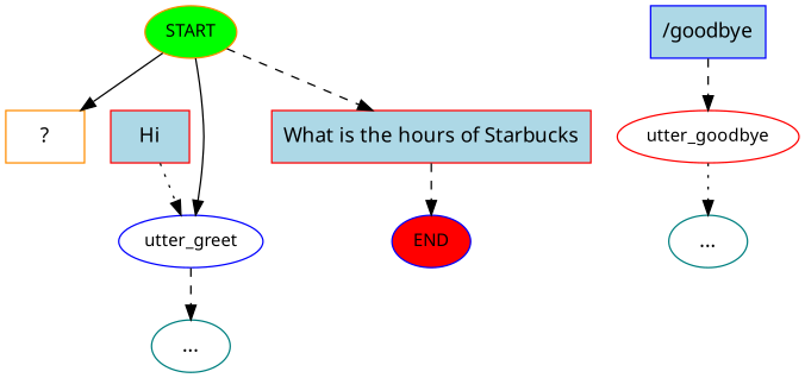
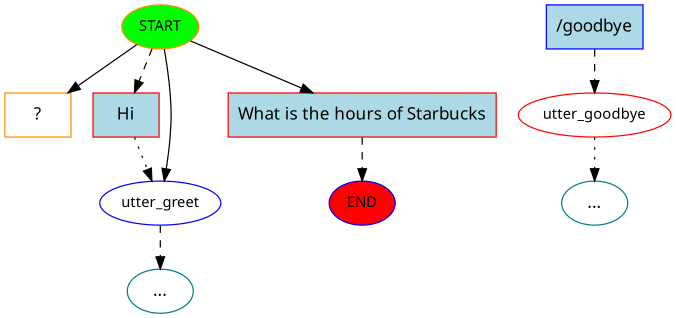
  digraph {
    fontname="Noto Sans"
    node [color=red fontname="Noto Sans"]
    edge [fontname="Noto Sans" style=dashed]
    n1 [color=darkorange fillcolor=green fontsize=12 label=START style=filled]
    n2 [color=darkorange label="  ?  " shape=rect]
    n3 [fillcolor=lightblue label=Hi shape=rect style=filled]
    n4 [fillcolor=lightblue label="What\ is\ the\ hours\ of\ Starbucks" shape=rect style=filled]
    n5 [color=blue fontsize=12 label=utter_greet]
    n6 [color=blue fillcolor=lightblue label="\/goodbye" shape=rect style=filled]
    n7 [fontsize=12 label=utter_goodbye]
    n8 [color=blue fillcolor=red fontsize=12 label=END style=filled]
    n9 [color=teal label="..."]
    n10 [color=teal label="..."]
    n1 -> n2 [style=solid]
-   n1 -> n4
+   n1 -> n3
+   n1 -> n4 [style=solid]
    n1 -> n5 [style=solid]
    n3 -> n5 [style=dotted]
    n4 -> n8
    n5 -> n9
    n6 -> n7
    n7 -> n10 [style=dotted]
  }
